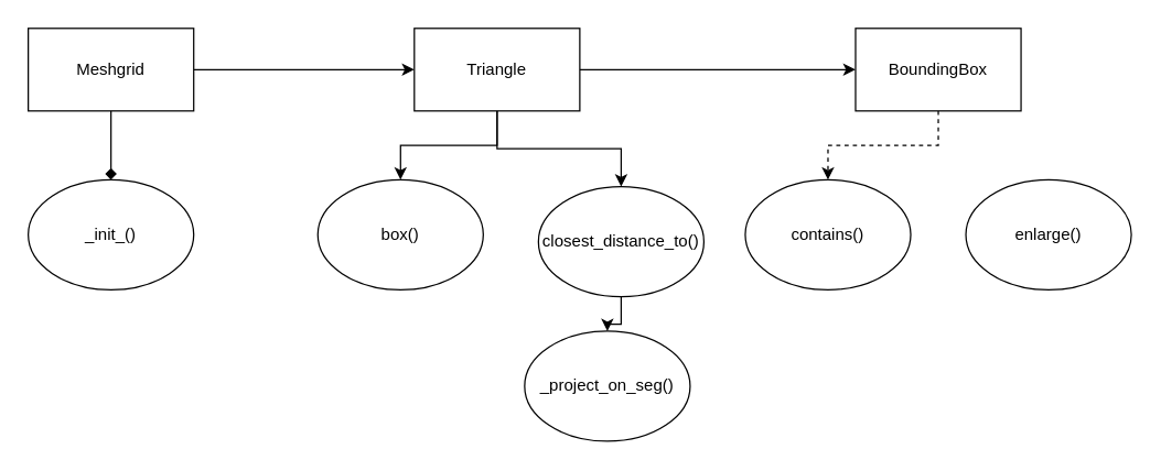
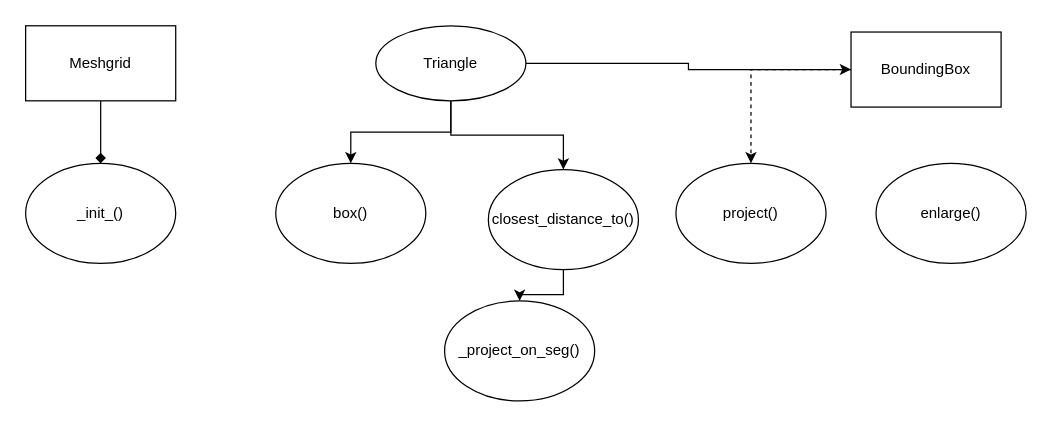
  <mxCell id="0" />
  <mxCell id="1" parent="0" />
  <mxCell id="2" value="" style="edgeStyle=orthogonalEdgeStyle;rounded=0;orthogonalLoop=1;jettySize=auto;html=1;endArrow=diamond;" edge="1" parent="1" source="4" target="11"><mxGeometry relative="1" as="geometry" /></mxCell>
- <mxCell id="3" style="edgeStyle=orthogonalEdgeStyle;rounded=0;orthogonalLoop=1;jettySize=auto;html=1;entryX=0;entryY=0.5;entryDx=0;entryDy=0;" edge="1" parent="1" source="4" target="10"><mxGeometry relative="1" as="geometry" /></mxCell>
  <mxCell id="4" value="Meshgrid" style="rounded=0;whiteSpace=wrap;html=1;" vertex="1" parent="1"><mxGeometry x="20" y="20" width="120" height="60" as="geometry" /></mxCell>
  <mxCell id="5" style="edgeStyle=orthogonalEdgeStyle;rounded=0;orthogonalLoop=1;jettySize=auto;html=1;entryX=0.5;entryY=0;entryDx=0;entryDy=0;dashed=1;" edge="1" parent="1" source="6" target="17"><mxGeometry relative="1" as="geometry" /></mxCell>
- <mxCell id="6" value="BoundingBox" style="rounded=0;whiteSpace=wrap;html=1;" vertex="1" parent="1"><mxGeometry x="620" y="20" width="120" height="60" as="geometry" /></mxCell>
+ <mxCell id="6" value="BoundingBox" style="rounded=0;whiteSpace=wrap;html=1;" vertex="1" parent="1"><mxGeometry x="680" y="25" width="120" height="60" as="geometry" /></mxCell>
  <mxCell id="7" style="edgeStyle=orthogonalEdgeStyle;rounded=0;orthogonalLoop=1;jettySize=auto;html=1;entryX=0.5;entryY=0;entryDx=0;entryDy=0;" edge="1" parent="1" source="10" target="14"><mxGeometry relative="1" as="geometry" /></mxCell>
  <mxCell id="8" style="edgeStyle=orthogonalEdgeStyle;rounded=0;orthogonalLoop=1;jettySize=auto;html=1;" edge="1" parent="1" source="10" target="13"><mxGeometry relative="1" as="geometry" /></mxCell>
  <mxCell id="9" style="edgeStyle=orthogonalEdgeStyle;rounded=0;orthogonalLoop=1;jettySize=auto;html=1;entryX=0;entryY=0.5;entryDx=0;entryDy=0;" edge="1" parent="1" source="10" target="6"><mxGeometry relative="1" as="geometry" /></mxCell>
- <mxCell id="10" value="Triangle" style="rounded=0;whiteSpace=wrap;html=1;" vertex="1" parent="1"><mxGeometry x="300" y="20" width="120" height="60" as="geometry" /></mxCell>
+ <mxCell id="10" value="Triangle" style="ellipse;whiteSpace=wrap;html=1;" vertex="1" parent="1"><mxGeometry x="300" y="20" width="120" height="60" as="geometry" /></mxCell>
  <mxCell id="11" value="_init_()" style="ellipse;whiteSpace=wrap;html=1;" vertex="1" parent="1"><mxGeometry x="20" y="130" width="120" height="80" as="geometry" /></mxCell>
  <mxCell id="12" value="" style="edgeStyle=orthogonalEdgeStyle;rounded=0;orthogonalLoop=1;jettySize=auto;html=1;" edge="1" parent="1" source="13" target="15"><mxGeometry relative="1" as="geometry" /></mxCell>
  <mxCell id="13" value="closest_distance_to()" style="ellipse;whiteSpace=wrap;html=1;" vertex="1" parent="1"><mxGeometry x="390" y="135" width="120" height="80" as="geometry" /></mxCell>
- <mxCell id="14" value="box()" style="ellipse;whiteSpace=wrap;html=1;" vertex="1" parent="1"><mxGeometry x="230" y="130" width="120" height="80" as="geometry" /></mxCell>
- <mxCell id="15" value="_project_on_seg()" style="ellipse;whiteSpace=wrap;html=1;" vertex="1" parent="1"><mxGeometry x="380" y="240" width="120" height="80" as="geometry" /></mxCell>
+ <mxCell id="14" value="box()" style="ellipse;whiteSpace=wrap;html=1;" vertex="1" parent="1"><mxGeometry x="220" y="130" width="120" height="80" as="geometry" /></mxCell>
+ <mxCell id="15" value="_project_on_seg()" style="ellipse;whiteSpace=wrap;html=1;" vertex="1" parent="1"><mxGeometry x="355" y="240" width="120" height="80" as="geometry" /></mxCell>
  <mxCell id="16" value="enlarge()" style="ellipse;whiteSpace=wrap;html=1;" vertex="1" parent="1"><mxGeometry x="700" y="130" width="120" height="80" as="geometry" /></mxCell>
- <mxCell id="17" value="contains()" style="ellipse;whiteSpace=wrap;html=1;" vertex="1" parent="1"><mxGeometry x="540" y="130" width="120" height="80" as="geometry" /></mxCell>
+ <mxCell id="17" value="project()" style="ellipse;whiteSpace=wrap;html=1;" vertex="1" parent="1"><mxGeometry x="540" y="130" width="120" height="80" as="geometry" /></mxCell>
